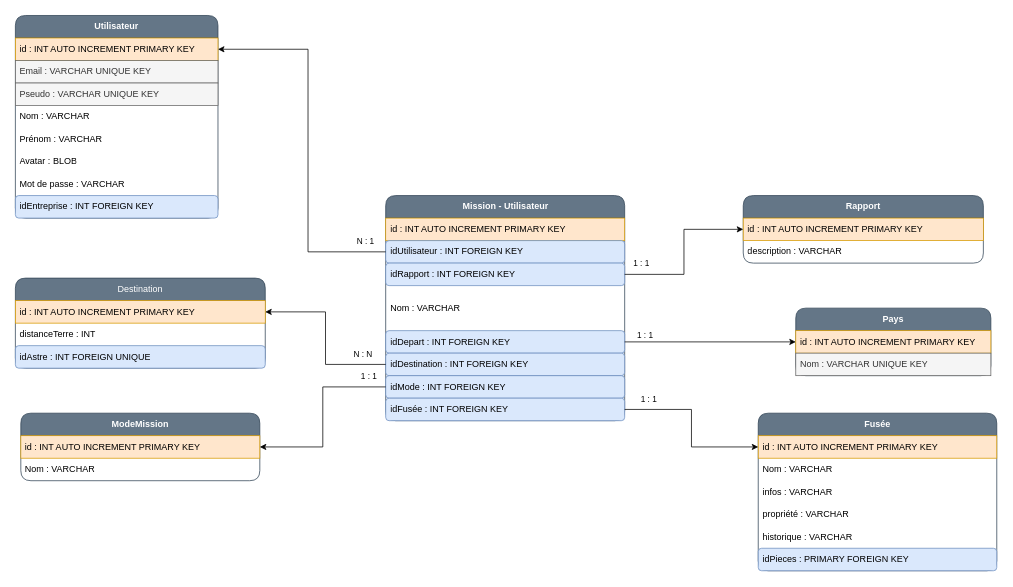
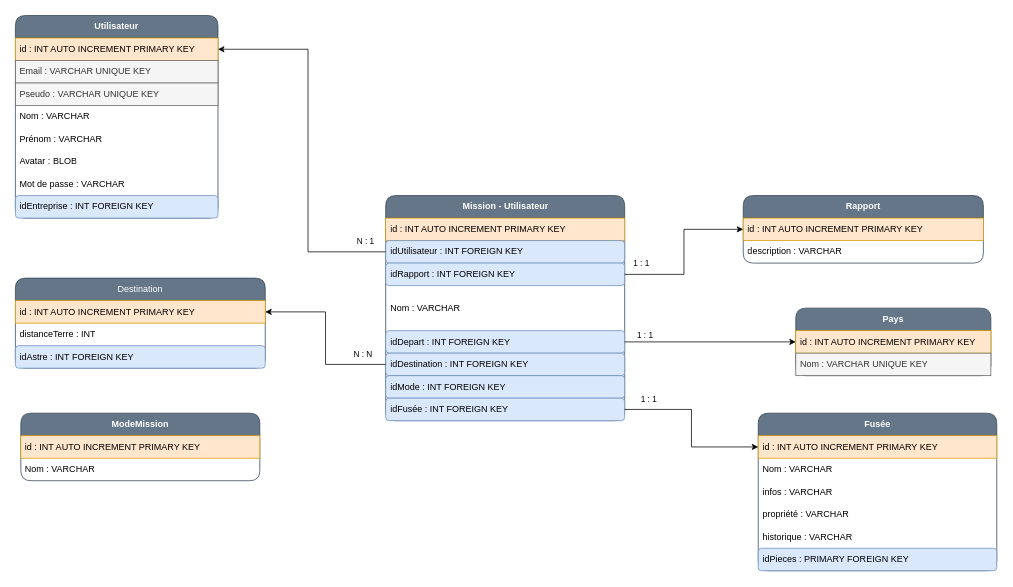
  <mxCell id="0" />
  <mxCell id="1" parent="0" />
  <mxCell id="2" value="&lt;b&gt;Utilisateur&lt;/b&gt;" style="swimlane;fontStyle=0;childLayout=stackLayout;horizontal=1;startSize=30;horizontalStack=0;resizeParent=1;resizeParentMax=0;resizeLast=0;collapsible=1;marginBottom=0;whiteSpace=wrap;html=1;rounded=1;fillColor=#647687;strokeColor=#314354;fontColor=#ffffff;" vertex="1" parent="1"><mxGeometry x="20" y="20" width="270" height="270" as="geometry" /></mxCell>
  <mxCell id="3" value="id : INT AUTO INCREMENT PRIMARY KEY" style="text;strokeColor=#d79b00;fillColor=#ffe6cc;align=left;verticalAlign=middle;spacingLeft=4;spacingRight=4;overflow=hidden;points=[[0,0.5],[1,0.5]];portConstraint=eastwest;rotatable=0;whiteSpace=wrap;html=1;" vertex="1" parent="2"><mxGeometry y="30" width="270" height="30" as="geometry" /></mxCell>
  <mxCell id="4" value="Email : VARCHAR UNIQUE KEY" style="text;strokeColor=#666666;fillColor=#f5f5f5;align=left;verticalAlign=middle;spacingLeft=4;spacingRight=4;overflow=hidden;points=[[0,0.5],[1,0.5]];portConstraint=eastwest;rotatable=0;whiteSpace=wrap;html=1;fontColor=#333333;" vertex="1" parent="2"><mxGeometry y="60" width="270" height="30" as="geometry" /></mxCell>
  <mxCell id="5" value="Pseudo : VARCHAR UNIQUE KEY" style="text;strokeColor=#666666;fillColor=#f5f5f5;align=left;verticalAlign=middle;spacingLeft=4;spacingRight=4;overflow=hidden;points=[[0,0.5],[1,0.5]];portConstraint=eastwest;rotatable=0;whiteSpace=wrap;html=1;fontColor=#333333;" vertex="1" parent="2"><mxGeometry y="90" width="270" height="30" as="geometry" /></mxCell>
  <mxCell id="6" value="Nom : VARCHAR" style="text;strokeColor=none;fillColor=none;align=left;verticalAlign=middle;spacingLeft=4;spacingRight=4;overflow=hidden;points=[[0,0.5],[1,0.5]];portConstraint=eastwest;rotatable=0;whiteSpace=wrap;html=1;" vertex="1" parent="2"><mxGeometry y="120" width="270" height="30" as="geometry" /></mxCell>
  <mxCell id="7" value="Prénom : VARCHAR" style="text;strokeColor=none;fillColor=none;align=left;verticalAlign=middle;spacingLeft=4;spacingRight=4;overflow=hidden;points=[[0,0.5],[1,0.5]];portConstraint=eastwest;rotatable=0;whiteSpace=wrap;html=1;" vertex="1" parent="2"><mxGeometry y="150" width="270" height="30" as="geometry" /></mxCell>
  <mxCell id="8" value="Avatar : BLOB" style="text;strokeColor=none;fillColor=none;align=left;verticalAlign=middle;spacingLeft=4;spacingRight=4;overflow=hidden;points=[[0,0.5],[1,0.5]];portConstraint=eastwest;rotatable=0;whiteSpace=wrap;html=1;" vertex="1" parent="2"><mxGeometry y="180" width="270" height="30" as="geometry" /></mxCell>
  <mxCell id="9" value="Mot de passe : VARCHAR" style="text;strokeColor=none;fillColor=none;align=left;verticalAlign=middle;spacingLeft=4;spacingRight=4;overflow=hidden;points=[[0,0.5],[1,0.5]];portConstraint=eastwest;rotatable=0;whiteSpace=wrap;html=1;" vertex="1" parent="2"><mxGeometry y="210" width="270" height="30" as="geometry" /></mxCell>
  <mxCell id="10" value="idEntreprise : INT FOREIGN KEY" style="text;strokeColor=#6c8ebf;fillColor=#dae8fc;align=left;verticalAlign=middle;spacingLeft=4;spacingRight=4;overflow=hidden;points=[[0,0.5],[1,0.5]];portConstraint=eastwest;rotatable=0;whiteSpace=wrap;html=1;rounded=1;" vertex="1" parent="2"><mxGeometry y="240" width="270" height="30" as="geometry" /></mxCell>
  <mxCell id="11" value="&lt;b&gt;Rapport&lt;/b&gt;" style="swimlane;fontStyle=0;childLayout=stackLayout;horizontal=1;startSize=30;horizontalStack=0;resizeParent=1;resizeParentMax=0;resizeLast=0;collapsible=1;marginBottom=0;whiteSpace=wrap;html=1;rounded=1;fillColor=#647687;fontColor=#ffffff;strokeColor=#314354;" vertex="1" parent="1"><mxGeometry x="990" y="260" width="320" height="90" as="geometry" /></mxCell>
  <mxCell id="12" value="id : INT AUTO INCREMENT PRIMARY KEY" style="text;strokeColor=#d79b00;fillColor=#ffe6cc;align=left;verticalAlign=middle;spacingLeft=4;spacingRight=4;overflow=hidden;points=[[0,0.5],[1,0.5]];portConstraint=eastwest;rotatable=0;whiteSpace=wrap;html=1;" vertex="1" parent="11"><mxGeometry y="30" width="320" height="30" as="geometry" /></mxCell>
  <mxCell id="13" value="description : VARCHAR" style="text;strokeColor=none;fillColor=none;align=left;verticalAlign=middle;spacingLeft=4;spacingRight=4;overflow=hidden;points=[[0,0.5],[1,0.5]];portConstraint=eastwest;rotatable=0;whiteSpace=wrap;html=1;rounded=1;" vertex="1" parent="11"><mxGeometry y="60" width="320" height="30" as="geometry" /></mxCell>
  <mxCell id="14" value="&lt;b&gt;Pays&lt;/b&gt;" style="swimlane;fontStyle=0;childLayout=stackLayout;horizontal=1;startSize=30;horizontalStack=0;resizeParent=1;resizeParentMax=0;resizeLast=0;collapsible=1;marginBottom=0;whiteSpace=wrap;html=1;rounded=1;fillColor=#647687;fontColor=#ffffff;strokeColor=#314354;" vertex="1" parent="1"><mxGeometry x="1060" y="410" width="260" height="90" as="geometry" /></mxCell>
  <mxCell id="15" value="id : INT AUTO INCREMENT PRIMARY KEY" style="text;strokeColor=#d79b00;fillColor=#ffe6cc;align=left;verticalAlign=middle;spacingLeft=4;spacingRight=4;overflow=hidden;points=[[0,0.5],[1,0.5]];portConstraint=eastwest;rotatable=0;whiteSpace=wrap;html=1;" vertex="1" parent="14"><mxGeometry y="30" width="260" height="30" as="geometry" /></mxCell>
  <mxCell id="16" value="Nom : VARCHAR UNIQUE KEY" style="text;strokeColor=#666666;fillColor=#f5f5f5;align=left;verticalAlign=middle;spacingLeft=4;spacingRight=4;overflow=hidden;points=[[0,0.5],[1,0.5]];portConstraint=eastwest;rotatable=0;whiteSpace=wrap;html=1;fontColor=#333333;" vertex="1" parent="14"><mxGeometry y="60" width="260" height="30" as="geometry" /></mxCell>
  <mxCell id="17" value="Destination" style="swimlane;fontStyle=0;childLayout=stackLayout;horizontal=1;startSize=30;horizontalStack=0;resizeParent=1;resizeParentMax=0;resizeLast=0;collapsible=1;marginBottom=0;whiteSpace=wrap;html=1;rounded=1;fillColor=#647687;fontColor=#ffffff;strokeColor=#314354;" vertex="1" parent="1"><mxGeometry x="20" y="370" width="333" height="120" as="geometry" /></mxCell>
  <mxCell id="18" value="id : INT AUTO INCREMENT PRIMARY KEY" style="text;strokeColor=#d79b00;fillColor=#ffe6cc;align=left;verticalAlign=middle;spacingLeft=4;spacingRight=4;overflow=hidden;points=[[0,0.5],[1,0.5]];portConstraint=eastwest;rotatable=0;whiteSpace=wrap;html=1;" vertex="1" parent="17"><mxGeometry y="30" width="333" height="30" as="geometry" /></mxCell>
  <mxCell id="19" value="distanceTerre : INT" style="text;strokeColor=none;fillColor=none;align=left;verticalAlign=middle;spacingLeft=4;spacingRight=4;overflow=hidden;points=[[0,0.5],[1,0.5]];portConstraint=eastwest;rotatable=0;whiteSpace=wrap;html=1;rounded=1;" vertex="1" parent="17"><mxGeometry y="60" width="333" height="30" as="geometry" /></mxCell>
- <mxCell id="20" value="idAstre : INT FOREIGN UNIQUE" style="text;strokeColor=#6c8ebf;fillColor=#dae8fc;align=left;verticalAlign=middle;spacingLeft=4;spacingRight=4;overflow=hidden;points=[[0,0.5],[1,0.5]];portConstraint=eastwest;rotatable=0;whiteSpace=wrap;html=1;rounded=1;" vertex="1" parent="17"><mxGeometry y="90" width="333" height="30" as="geometry" /></mxCell>
+ <mxCell id="20" value="idAstre : INT FOREIGN KEY" style="text;strokeColor=#6c8ebf;fillColor=#dae8fc;align=left;verticalAlign=middle;spacingLeft=4;spacingRight=4;overflow=hidden;points=[[0,0.5],[1,0.5]];portConstraint=eastwest;rotatable=0;whiteSpace=wrap;html=1;rounded=1;" vertex="1" parent="17"><mxGeometry y="90" width="333" height="30" as="geometry" /></mxCell>
  <mxCell id="21" value="&lt;b&gt;Fusée&lt;/b&gt;" style="swimlane;fontStyle=0;childLayout=stackLayout;horizontal=1;startSize=30;horizontalStack=0;resizeParent=1;resizeParentMax=0;resizeLast=0;collapsible=1;marginBottom=0;whiteSpace=wrap;html=1;rounded=1;fillColor=#647687;fontColor=#ffffff;strokeColor=#314354;" vertex="1" parent="1"><mxGeometry x="1010" y="550" width="317.87" height="210" as="geometry" /></mxCell>
  <mxCell id="22" value="id : INT AUTO INCREMENT PRIMARY KEY" style="text;strokeColor=#d79b00;fillColor=#ffe6cc;align=left;verticalAlign=middle;spacingLeft=4;spacingRight=4;overflow=hidden;points=[[0,0.5],[1,0.5]];portConstraint=eastwest;rotatable=0;whiteSpace=wrap;html=1;" vertex="1" parent="21"><mxGeometry y="30" width="317.87" height="30" as="geometry" /></mxCell>
  <mxCell id="23" value="Nom : VARCHAR" style="text;strokeColor=none;fillColor=none;align=left;verticalAlign=middle;spacingLeft=4;spacingRight=4;overflow=hidden;points=[[0,0.5],[1,0.5]];portConstraint=eastwest;rotatable=0;whiteSpace=wrap;html=1;" vertex="1" parent="21"><mxGeometry y="60" width="317.87" height="30" as="geometry" /></mxCell>
  <mxCell id="24" value="infos : VARCHAR" style="text;strokeColor=none;fillColor=none;align=left;verticalAlign=middle;spacingLeft=4;spacingRight=4;overflow=hidden;points=[[0,0.5],[1,0.5]];portConstraint=eastwest;rotatable=0;whiteSpace=wrap;html=1;rounded=1;" vertex="1" parent="21"><mxGeometry y="90" width="317.87" height="30" as="geometry" /></mxCell>
  <mxCell id="25" value="propriété : VARCHAR" style="text;strokeColor=none;fillColor=none;align=left;verticalAlign=middle;spacingLeft=4;spacingRight=4;overflow=hidden;points=[[0,0.5],[1,0.5]];portConstraint=eastwest;rotatable=0;whiteSpace=wrap;html=1;rounded=1;" vertex="1" parent="21"><mxGeometry y="120" width="317.87" height="30" as="geometry" /></mxCell>
  <mxCell id="26" value="historique : VARCHAR" style="text;strokeColor=none;fillColor=none;align=left;verticalAlign=middle;spacingLeft=4;spacingRight=4;overflow=hidden;points=[[0,0.5],[1,0.5]];portConstraint=eastwest;rotatable=0;whiteSpace=wrap;html=1;rounded=1;" vertex="1" parent="21"><mxGeometry y="150" width="317.87" height="30" as="geometry" /></mxCell>
  <mxCell id="27" value="idPieces : PRIMARY FOREIGN KEY" style="text;strokeColor=#6c8ebf;fillColor=#dae8fc;align=left;verticalAlign=middle;spacingLeft=4;spacingRight=4;overflow=hidden;points=[[0,0.5],[1,0.5]];portConstraint=eastwest;rotatable=0;whiteSpace=wrap;html=1;rounded=1;" vertex="1" parent="21"><mxGeometry y="180" width="317.87" height="30" as="geometry" /></mxCell>
  <mxCell id="28" value="&lt;b&gt;Mission - Utilisateur&lt;/b&gt;" style="swimlane;fontStyle=0;childLayout=stackLayout;horizontal=1;startSize=30;horizontalStack=0;resizeParent=1;resizeParentMax=0;resizeLast=0;collapsible=1;marginBottom=0;whiteSpace=wrap;html=1;rounded=1;fillColor=#647687;fontColor=#ffffff;strokeColor=#314354;" vertex="1" parent="1"><mxGeometry x="513.5" y="260" width="318.5" height="300" as="geometry" /></mxCell>
  <mxCell id="29" value="id : INT AUTO INCREMENT PRIMARY KEY" style="text;strokeColor=#d79b00;fillColor=#ffe6cc;align=left;verticalAlign=middle;spacingLeft=4;spacingRight=4;overflow=hidden;points=[[0,0.5],[1,0.5]];portConstraint=eastwest;rotatable=0;whiteSpace=wrap;html=1;" vertex="1" parent="28"><mxGeometry y="30" width="318.5" height="30" as="geometry" /></mxCell>
  <mxCell id="30" value="idUtilisateur : INT FOREIGN KEY" style="text;strokeColor=#6c8ebf;fillColor=#dae8fc;align=left;verticalAlign=middle;spacingLeft=4;spacingRight=4;overflow=hidden;points=[[0,0.5],[1,0.5]];portConstraint=eastwest;rotatable=0;whiteSpace=wrap;html=1;rounded=1;" vertex="1" parent="28"><mxGeometry y="60" width="318.5" height="30" as="geometry" /></mxCell>
  <mxCell id="31" value="idRapport : INT FOREIGN KEY" style="text;strokeColor=#6c8ebf;fillColor=#dae8fc;align=left;verticalAlign=middle;spacingLeft=4;spacingRight=4;overflow=hidden;points=[[0,0.5],[1,0.5]];portConstraint=eastwest;rotatable=0;whiteSpace=wrap;html=1;rounded=1;" vertex="1" parent="28"><mxGeometry y="90" width="318.5" height="30" as="geometry" /></mxCell>
  <mxCell id="32" value="Nom : VARCHAR" style="text;strokeColor=none;fillColor=none;align=left;verticalAlign=middle;spacingLeft=4;spacingRight=4;overflow=hidden;points=[[0,0.5],[1,0.5]];portConstraint=eastwest;rotatable=0;whiteSpace=wrap;html=1;" vertex="1" parent="28"><mxGeometry y="120" width="318.5" height="60" as="geometry" /></mxCell>
  <mxCell id="33" value="idDepart : INT FOREIGN KEY" style="text;strokeColor=#6c8ebf;fillColor=#dae8fc;align=left;verticalAlign=middle;spacingLeft=4;spacingRight=4;overflow=hidden;points=[[0,0.5],[1,0.5]];portConstraint=eastwest;rotatable=0;whiteSpace=wrap;html=1;rounded=1;" vertex="1" parent="28"><mxGeometry y="180" width="318.5" height="30" as="geometry" /></mxCell>
  <mxCell id="34" value="idDestination : INT FOREIGN KEY" style="text;strokeColor=#6c8ebf;fillColor=#dae8fc;align=left;verticalAlign=middle;spacingLeft=4;spacingRight=4;overflow=hidden;points=[[0,0.5],[1,0.5]];portConstraint=eastwest;rotatable=0;whiteSpace=wrap;html=1;rounded=1;" vertex="1" parent="28"><mxGeometry y="210" width="318.5" height="30" as="geometry" /></mxCell>
  <mxCell id="35" value="idMode : INT FOREIGN KEY" style="text;strokeColor=#6c8ebf;fillColor=#dae8fc;align=left;verticalAlign=middle;spacingLeft=4;spacingRight=4;overflow=hidden;points=[[0,0.5],[1,0.5]];portConstraint=eastwest;rotatable=0;whiteSpace=wrap;html=1;rounded=1;" vertex="1" parent="28"><mxGeometry y="240" width="318.5" height="30" as="geometry" /></mxCell>
  <mxCell id="36" value="idFusée : INT FOREIGN KEY" style="text;strokeColor=#6c8ebf;fillColor=#dae8fc;align=left;verticalAlign=middle;spacingLeft=4;spacingRight=4;overflow=hidden;points=[[0,0.5],[1,0.5]];portConstraint=eastwest;rotatable=0;whiteSpace=wrap;html=1;rounded=1;" vertex="1" parent="28"><mxGeometry y="270" width="318.5" height="30" as="geometry" /></mxCell>
  <mxCell id="37" value="&lt;b&gt;ModeMission&lt;/b&gt;" style="swimlane;fontStyle=0;childLayout=stackLayout;horizontal=1;startSize=30;horizontalStack=0;resizeParent=1;resizeParentMax=0;resizeLast=0;collapsible=1;marginBottom=0;whiteSpace=wrap;html=1;rounded=1;fillColor=#647687;fontColor=#ffffff;strokeColor=#314354;" vertex="1" parent="1"><mxGeometry x="27.25" y="550" width="318.5" height="90" as="geometry" /></mxCell>
  <mxCell id="38" value="id : INT AUTO INCREMENT PRIMARY KEY" style="text;strokeColor=#d79b00;fillColor=#ffe6cc;align=left;verticalAlign=middle;spacingLeft=4;spacingRight=4;overflow=hidden;points=[[0,0.5],[1,0.5]];portConstraint=eastwest;rotatable=0;whiteSpace=wrap;html=1;" vertex="1" parent="37"><mxGeometry y="30" width="318.5" height="30" as="geometry" /></mxCell>
  <mxCell id="39" value="Nom : VARCHAR" style="text;strokeColor=none;fillColor=none;align=left;verticalAlign=middle;spacingLeft=4;spacingRight=4;overflow=hidden;points=[[0,0.5],[1,0.5]];portConstraint=eastwest;rotatable=0;whiteSpace=wrap;html=1;" vertex="1" parent="37"><mxGeometry y="60" width="318.5" height="30" as="geometry" /></mxCell>
  <mxCell id="40" style="edgeStyle=orthogonalEdgeStyle;rounded=0;orthogonalLoop=1;jettySize=auto;html=1;entryX=1;entryY=0.5;entryDx=0;entryDy=0;exitX=0;exitY=0.5;exitDx=0;exitDy=0;" edge="1" parent="1" source="30" target="3"><mxGeometry relative="1" as="geometry"><Array as="points"><mxPoint x="410" y="335" /><mxPoint x="410" y="65" /></Array></mxGeometry></mxCell>
  <mxCell id="41" value="N : 1&amp;nbsp;" style="edgeLabel;html=1;align=center;verticalAlign=middle;resizable=0;points=[];" vertex="1" connectable="0" parent="40"><mxGeometry x="-0.896" y="-2" relative="1" as="geometry"><mxPoint y="-13" as="offset" /></mxGeometry></mxCell>
  <mxCell id="42" style="edgeStyle=orthogonalEdgeStyle;rounded=0;orthogonalLoop=1;jettySize=auto;html=1;entryX=1;entryY=0.5;entryDx=0;entryDy=0;" edge="1" parent="1" source="34" target="18"><mxGeometry relative="1" as="geometry" /></mxCell>
  <mxCell id="43" value="N : N" style="edgeLabel;html=1;align=center;verticalAlign=middle;resizable=0;points=[];" vertex="1" connectable="0" parent="42"><mxGeometry x="-0.817" y="-2" relative="1" as="geometry"><mxPoint x="-10" y="-13" as="offset" /></mxGeometry></mxCell>
- <mxCell id="44" style="edgeStyle=orthogonalEdgeStyle;rounded=0;orthogonalLoop=1;jettySize=auto;html=1;entryX=1;entryY=0.5;entryDx=0;entryDy=0;" edge="1" parent="1" source="35" target="37"><mxGeometry relative="1" as="geometry" /></mxCell>
- <mxCell id="45" value="1 : 1" style="edgeLabel;html=1;align=center;verticalAlign=middle;resizable=0;points=[];" vertex="1" connectable="0" parent="44"><mxGeometry x="-0.904" y="-1" relative="1" as="geometry"><mxPoint x="-11" y="-14" as="offset" /></mxGeometry></mxCell>
  <mxCell id="46" style="edgeStyle=orthogonalEdgeStyle;rounded=0;orthogonalLoop=1;jettySize=auto;html=1;entryX=0;entryY=0.5;entryDx=0;entryDy=0;" edge="1" parent="1" source="31" target="12"><mxGeometry relative="1" as="geometry" /></mxCell>
  <mxCell id="47" value="1 : 1" style="edgeLabel;html=1;align=center;verticalAlign=middle;resizable=0;points=[];" vertex="1" connectable="0" parent="46"><mxGeometry x="-0.81" y="-3" relative="1" as="geometry"><mxPoint y="-18" as="offset" /></mxGeometry></mxCell>
  <mxCell id="48" style="edgeStyle=orthogonalEdgeStyle;rounded=0;orthogonalLoop=1;jettySize=auto;html=1;entryX=0;entryY=0.5;entryDx=0;entryDy=0;" edge="1" parent="1" source="33" target="15"><mxGeometry relative="1" as="geometry" /></mxCell>
  <mxCell id="49" value="1 : 1" style="edgeLabel;html=1;align=center;verticalAlign=middle;resizable=0;points=[];" vertex="1" connectable="0" parent="48"><mxGeometry x="-0.773" y="-1" relative="1" as="geometry"><mxPoint y="-11" as="offset" /></mxGeometry></mxCell>
  <mxCell id="50" style="edgeStyle=orthogonalEdgeStyle;rounded=0;orthogonalLoop=1;jettySize=auto;html=1;entryX=0;entryY=0.5;entryDx=0;entryDy=0;" edge="1" parent="1" source="36" target="22"><mxGeometry relative="1" as="geometry" /></mxCell>
  <mxCell id="51" value="1 : 1" style="edgeLabel;html=1;align=center;verticalAlign=middle;resizable=0;points=[];" vertex="1" connectable="0" parent="50"><mxGeometry x="-0.725" y="1" relative="1" as="geometry"><mxPoint y="-14" as="offset" /></mxGeometry></mxCell>
